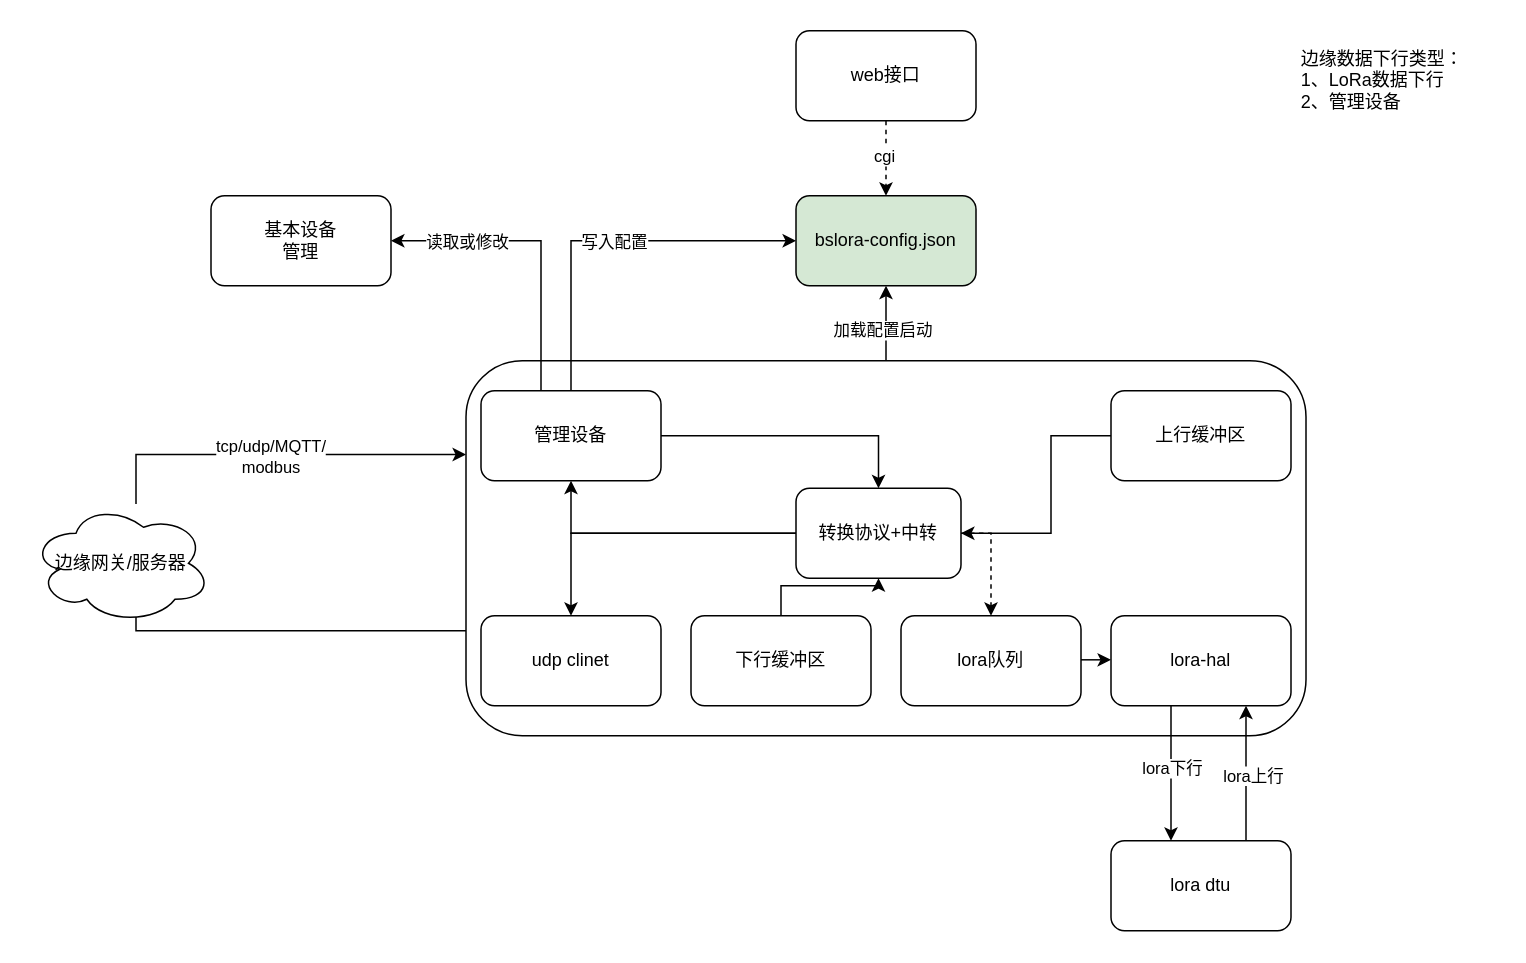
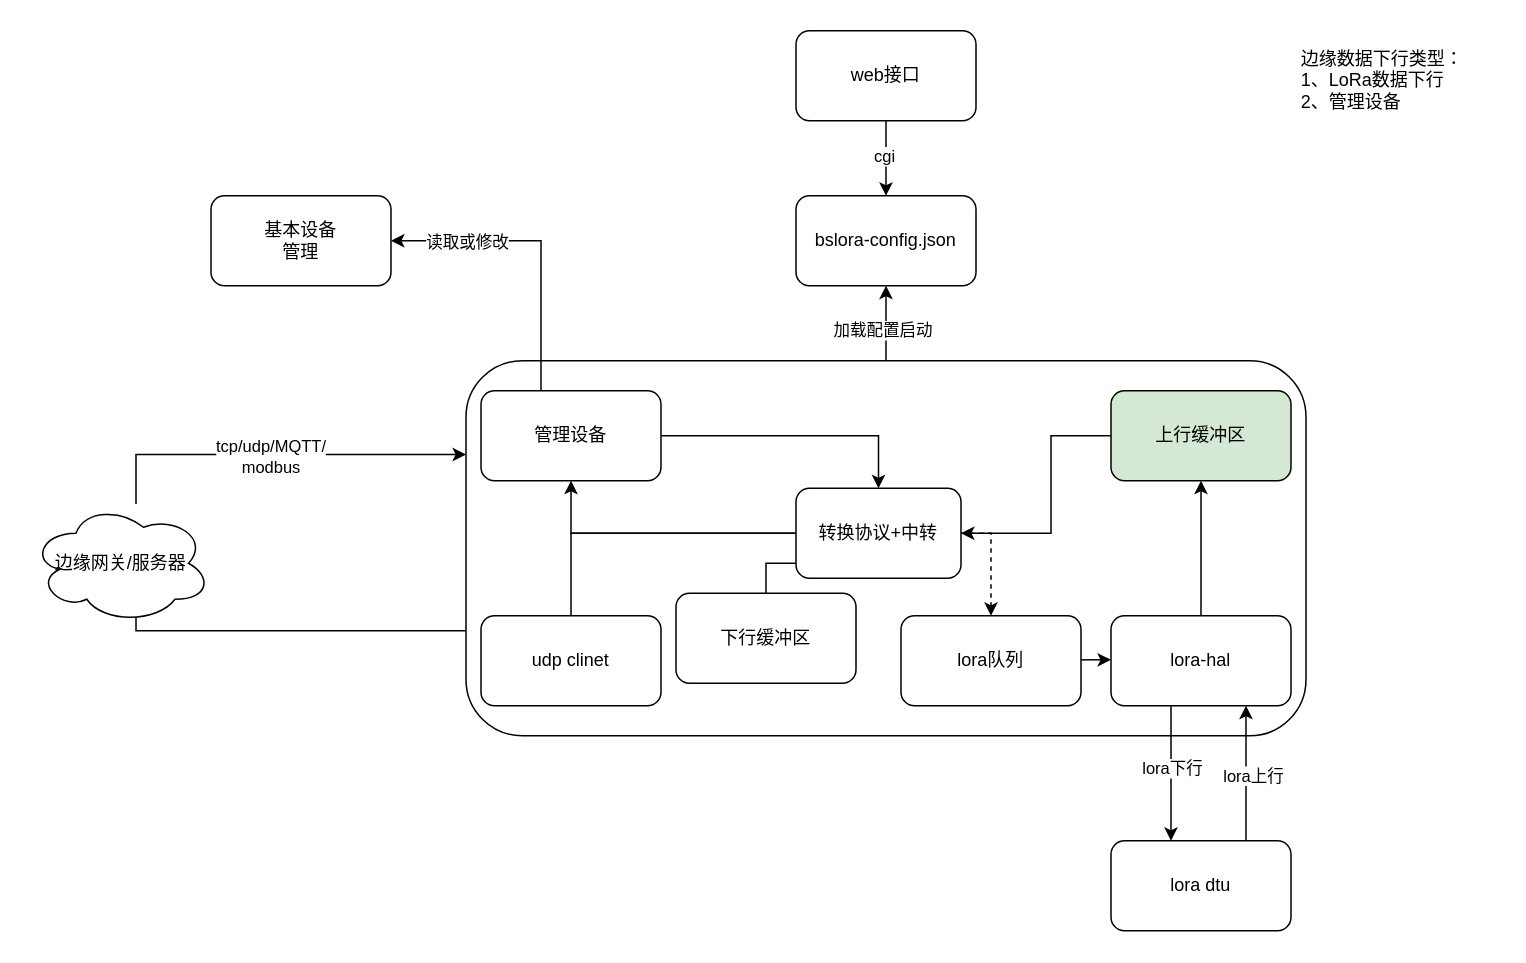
  <mxCell id="0" />
  <mxCell id="1" parent="0" />
- <mxCell id="2" value="" style="edgeStyle=orthogonalEdgeStyle;rounded=0;orthogonalLoop=1;jettySize=auto;html=1;dashed=1;" edge="1" parent="1" source="4" target="5"><mxGeometry x="0.2" y="110" relative="1" as="geometry"><mxPoint as="offset" /></mxGeometry></mxCell>
+ <mxCell id="2" value="" style="edgeStyle=orthogonalEdgeStyle;rounded=0;orthogonalLoop=1;jettySize=auto;html=1;" edge="1" parent="1" source="4" target="5"><mxGeometry x="0.2" y="110" relative="1" as="geometry"><mxPoint as="offset" /></mxGeometry></mxCell>
  <mxCell id="3" value="cgi" style="edgeLabel;html=1;align=center;verticalAlign=middle;resizable=0;points=[];" vertex="1" connectable="0" parent="2"><mxGeometry x="-0.1" y="-2" relative="1" as="geometry"><mxPoint as="offset" /></mxGeometry></mxCell>
  <mxCell id="4" value="web接口" style="rounded=1;whiteSpace=wrap;html=1;" vertex="1" parent="1"><mxGeometry x="530" y="20" width="120" height="60" as="geometry" /></mxCell>
- <mxCell id="5" value="bslora-config.json" style="rounded=1;whiteSpace=wrap;html=1;fillColor=#d5e8d4;" vertex="1" parent="1"><mxGeometry x="530" y="130" width="120" height="60" as="geometry" /></mxCell>
+ <mxCell id="5" value="bslora-config.json" style="rounded=1;whiteSpace=wrap;html=1;" vertex="1" parent="1"><mxGeometry x="530" y="130" width="120" height="60" as="geometry" /></mxCell>
  <mxCell id="6" value="" style="edgeStyle=orthogonalEdgeStyle;rounded=0;orthogonalLoop=1;jettySize=auto;html=1;" edge="1" parent="1" source="9" target="5"><mxGeometry relative="1" as="geometry" /></mxCell>
  <mxCell id="7" value="加载配置启动" style="edgeLabel;html=1;align=center;verticalAlign=middle;resizable=0;points=[];" vertex="1" connectable="0" parent="6"><mxGeometry x="-0.16" y="3" relative="1" as="geometry"><mxPoint as="offset" /></mxGeometry></mxCell>
  <mxCell id="8" style="edgeStyle=orthogonalEdgeStyle;rounded=0;orthogonalLoop=1;jettySize=auto;html=1;entryX=0.55;entryY=0.95;entryDx=0;entryDy=0;entryPerimeter=0;" edge="1" parent="1" source="9" target="20"><mxGeometry relative="1" as="geometry"><Array as="points"><mxPoint x="90" y="420" /><mxPoint x="90" y="401" /></Array></mxGeometry></mxCell>
  <mxCell id="9" value="&lt;div style=&quot;&quot;&gt;&lt;br&gt;&lt;/div&gt;" style="rounded=1;whiteSpace=wrap;html=1;align=center;" vertex="1" parent="1"><mxGeometry x="310" y="240" width="560" height="250" as="geometry" /></mxCell>
  <mxCell id="10" value="" style="edgeStyle=orthogonalEdgeStyle;rounded=0;orthogonalLoop=1;jettySize=auto;html=1;" edge="1" parent="1" source="13" target="16"><mxGeometry relative="1" as="geometry"><Array as="points"><mxPoint x="780" y="480" /><mxPoint x="780" y="480" /></Array></mxGeometry></mxCell>
  <mxCell id="11" value="lora下行" style="edgeLabel;html=1;align=center;verticalAlign=middle;resizable=0;points=[];" vertex="1" connectable="0" parent="10"><mxGeometry x="-0.091" y="2" relative="1" as="geometry"><mxPoint x="-2" as="offset" /></mxGeometry></mxCell>
+ <mxCell id="12" value="" style="edgeStyle=orthogonalEdgeStyle;rounded=0;orthogonalLoop=1;jettySize=auto;html=1;" edge="1" parent="1" source="13" target="30"><mxGeometry relative="1" as="geometry" /></mxCell>
  <mxCell id="13" value="lora-hal" style="rounded=1;whiteSpace=wrap;html=1;" vertex="1" parent="1"><mxGeometry x="740" y="410" width="120" height="60" as="geometry" /></mxCell>
  <mxCell id="14" value="" style="edgeStyle=orthogonalEdgeStyle;rounded=0;orthogonalLoop=1;jettySize=auto;html=1;" edge="1" parent="1" source="16" target="13"><mxGeometry relative="1" as="geometry"><Array as="points"><mxPoint x="830" y="530" /><mxPoint x="830" y="530" /></Array></mxGeometry></mxCell>
  <mxCell id="15" value="lora上行" style="edgeLabel;html=1;align=center;verticalAlign=middle;resizable=0;points=[];" vertex="1" connectable="0" parent="14"><mxGeometry x="-0.018" y="-4" relative="1" as="geometry"><mxPoint as="offset" /></mxGeometry></mxCell>
  <mxCell id="16" value="lora dtu" style="rounded=1;whiteSpace=wrap;html=1;" vertex="1" parent="1"><mxGeometry x="740" y="560" width="120" height="60" as="geometry" /></mxCell>
  <mxCell id="17" value="udp clinet" style="rounded=1;whiteSpace=wrap;html=1;" vertex="1" parent="1"><mxGeometry x="320" y="410" width="120" height="60" as="geometry" /></mxCell>
  <mxCell id="18" style="edgeStyle=orthogonalEdgeStyle;rounded=0;orthogonalLoop=1;jettySize=auto;html=1;entryX=0;entryY=0.25;entryDx=0;entryDy=0;" edge="1" parent="1" source="20" target="9"><mxGeometry relative="1" as="geometry"><Array as="points"><mxPoint x="90" y="303" /></Array></mxGeometry></mxCell>
  <mxCell id="19" value="tcp/udp/MQTT/&lt;br style=&quot;border-color: var(--border-color);&quot;&gt;modbus" style="edgeLabel;html=1;align=center;verticalAlign=middle;resizable=0;points=[];" vertex="1" connectable="0" parent="18"><mxGeometry x="-0.026" y="-1" relative="1" as="geometry"><mxPoint as="offset" /></mxGeometry></mxCell>
  <mxCell id="20" value="边缘网关/服务器" style="ellipse;shape=cloud;whiteSpace=wrap;html=1;" vertex="1" parent="1"><mxGeometry x="20" y="335" width="120" height="80" as="geometry" /></mxCell>
  <mxCell id="21" value="" style="edgeStyle=orthogonalEdgeStyle;rounded=0;orthogonalLoop=1;jettySize=auto;html=1;" edge="1" parent="1" source="22" target="36"><mxGeometry relative="1" as="geometry" /></mxCell>
- <mxCell id="22" value="下行缓冲区" style="rounded=1;whiteSpace=wrap;html=1;" vertex="1" parent="1"><mxGeometry x="460" y="410" width="120" height="60" as="geometry" /></mxCell>
- <mxCell id="23" style="edgeStyle=orthogonalEdgeStyle;rounded=0;orthogonalLoop=1;jettySize=auto;html=1;entryX=0;entryY=0.5;entryDx=0;entryDy=0;" edge="1" parent="1" source="28" target="5"><mxGeometry relative="1" as="geometry"><Array as="points"><mxPoint x="380" y="160" /></Array></mxGeometry></mxCell>
- <mxCell id="24" value="写入配置" style="edgeLabel;html=1;align=center;verticalAlign=middle;resizable=0;points=[];" vertex="1" connectable="0" parent="23"><mxGeometry x="0.02" relative="1" as="geometry"><mxPoint as="offset" /></mxGeometry></mxCell>
+ <mxCell id="22" value="下行缓冲区" style="rounded=1;whiteSpace=wrap;html=1;" vertex="1" parent="1"><mxGeometry x="450" y="395" width="120" height="60" as="geometry" /></mxCell>
  <mxCell id="25" value="" style="edgeStyle=orthogonalEdgeStyle;rounded=0;orthogonalLoop=1;jettySize=auto;html=1;" edge="1" parent="1" source="28" target="32"><mxGeometry relative="1" as="geometry"><Array as="points"><mxPoint x="360" y="160" /></Array></mxGeometry></mxCell>
  <mxCell id="26" value="读取或修改" style="edgeLabel;html=1;align=center;verticalAlign=middle;resizable=0;points=[];" vertex="1" connectable="0" parent="25"><mxGeometry x="-0.191" y="-7" relative="1" as="geometry"><mxPoint x="-57" y="-19" as="offset" /></mxGeometry></mxCell>
  <mxCell id="27" value="" style="edgeStyle=orthogonalEdgeStyle;rounded=0;orthogonalLoop=1;jettySize=auto;html=1;" edge="1" parent="1" source="28" target="36"><mxGeometry relative="1" as="geometry" /></mxCell>
  <mxCell id="28" value="管理设备" style="rounded=1;whiteSpace=wrap;html=1;" vertex="1" parent="1"><mxGeometry x="320" y="260" width="120" height="60" as="geometry" /></mxCell>
  <mxCell id="29" value="" style="edgeStyle=orthogonalEdgeStyle;rounded=0;orthogonalLoop=1;jettySize=auto;html=1;" edge="1" parent="1" source="30" target="36"><mxGeometry relative="1" as="geometry"><Array as="points"><mxPoint x="700" y="290" /><mxPoint x="700" y="355" /></Array></mxGeometry></mxCell>
- <mxCell id="30" value="上行缓冲区" style="rounded=1;whiteSpace=wrap;html=1;" vertex="1" parent="1"><mxGeometry x="740" y="260" width="120" height="60" as="geometry" /></mxCell>
+ <mxCell id="30" value="上行缓冲区" style="rounded=1;whiteSpace=wrap;html=1;fillColor=#d5e8d4;" vertex="1" parent="1"><mxGeometry x="740" y="260" width="120" height="60" as="geometry" /></mxCell>
  <mxCell id="31" value="边缘数据下行类型：&lt;br&gt;1、LoRa数据下行&lt;br&gt;2、管理设备" style="text;html=1;align=left;verticalAlign=middle;resizable=0;points=[];autosize=1;strokeColor=none;fillColor=none;" vertex="1" parent="1"><mxGeometry x="865" y="23" width="130" height="60" as="geometry" /></mxCell>
  <mxCell id="32" value="基本设备&lt;br&gt;管理" style="rounded=1;whiteSpace=wrap;html=1;" vertex="1" parent="1"><mxGeometry x="140" y="130" width="120" height="60" as="geometry" /></mxCell>
  <mxCell id="33" value="" style="edgeStyle=orthogonalEdgeStyle;rounded=0;orthogonalLoop=1;jettySize=auto;html=1;" edge="1" parent="1" source="36" target="28"><mxGeometry relative="1" as="geometry" /></mxCell>
- <mxCell id="34" style="edgeStyle=orthogonalEdgeStyle;rounded=0;orthogonalLoop=1;jettySize=auto;html=1;exitX=0;exitY=0.5;exitDx=0;exitDy=0;entryX=0.5;entryY=0;entryDx=0;entryDy=0;" edge="1" parent="1" source="36" target="17"><mxGeometry relative="1" as="geometry" /></mxCell>
+ <mxCell id="34" style="edgeStyle=orthogonalEdgeStyle;rounded=0;orthogonalLoop=1;jettySize=auto;html=1;exitX=0;exitY=0.5;exitDx=0;exitDy=0;entryX=0.5;entryY=0;entryDx=0;entryDy=0;endArrow=none;" edge="1" parent="1" source="36" target="17"><mxGeometry relative="1" as="geometry" /></mxCell>
  <mxCell id="35" style="edgeStyle=orthogonalEdgeStyle;rounded=0;orthogonalLoop=1;jettySize=auto;html=1;exitX=1;exitY=0.5;exitDx=0;exitDy=0;dashed=1;" edge="1" parent="1" source="36" target="37"><mxGeometry relative="1" as="geometry" /></mxCell>
  <mxCell id="36" value="转换协议+中转" style="rounded=1;whiteSpace=wrap;html=1;" vertex="1" parent="1"><mxGeometry x="530" y="325" width="110" height="60" as="geometry" /></mxCell>
  <mxCell id="37" value="lora队列" style="rounded=1;whiteSpace=wrap;html=1;" vertex="1" parent="1"><mxGeometry x="600" y="410" width="120" height="60" as="geometry" /></mxCell>
  <mxCell id="38" value="" style="edgeStyle=orthogonalEdgeStyle;rounded=0;orthogonalLoop=1;jettySize=auto;html=1;" edge="1" parent="1"><mxGeometry relative="1" as="geometry"><mxPoint x="720" y="439.38" as="sourcePoint" /><mxPoint x="740" y="439.38" as="targetPoint" /></mxGeometry></mxCell>
